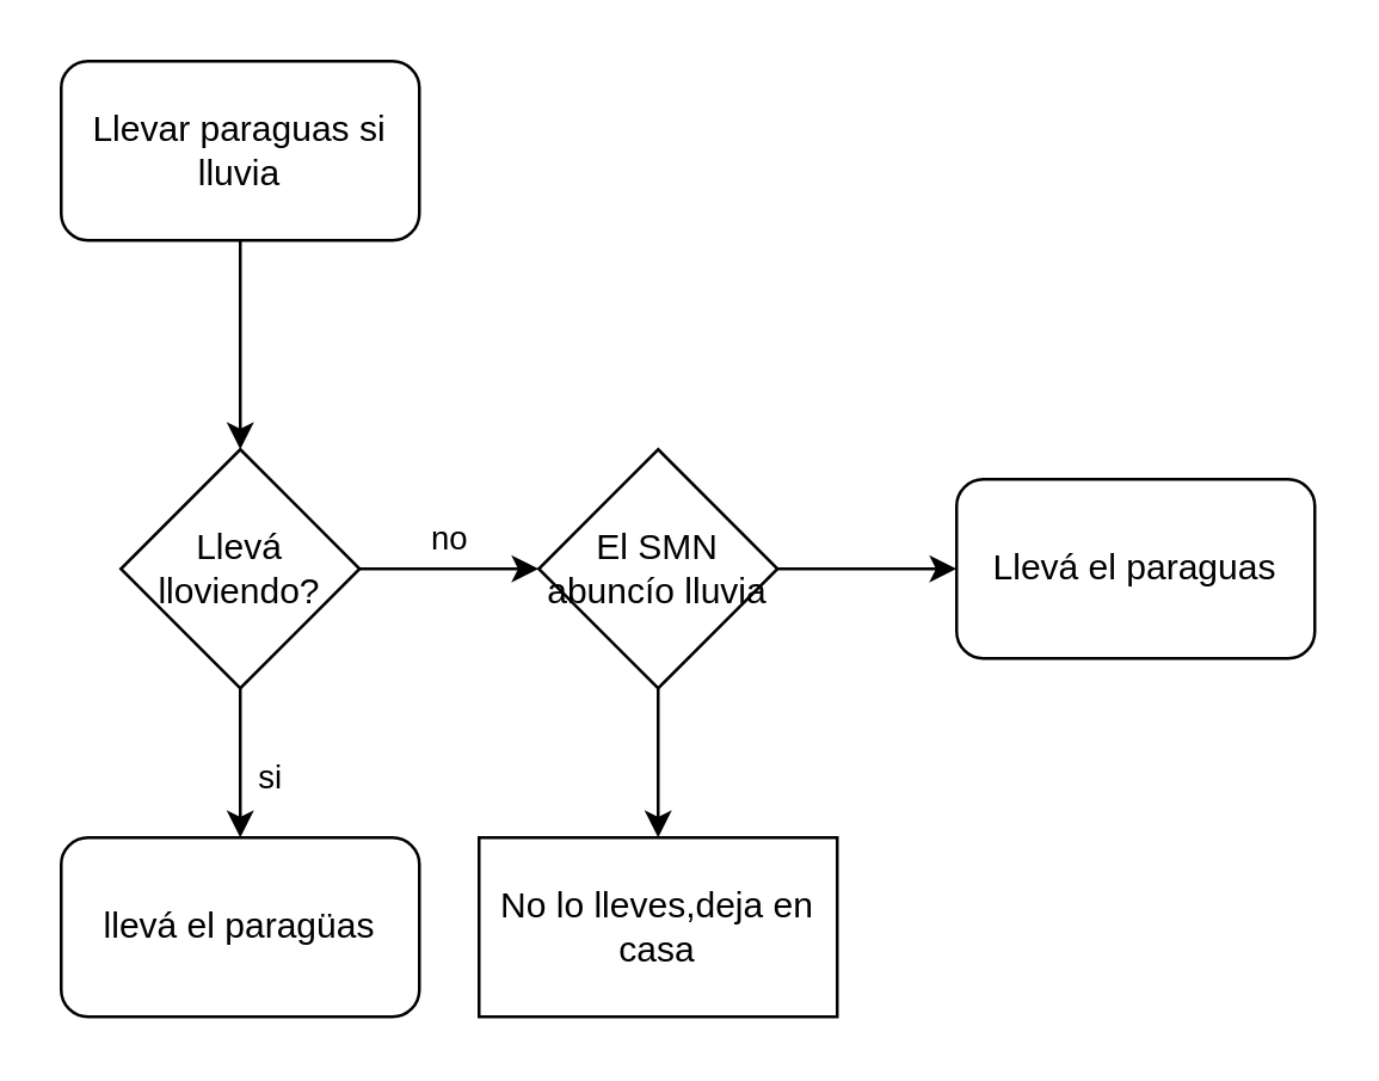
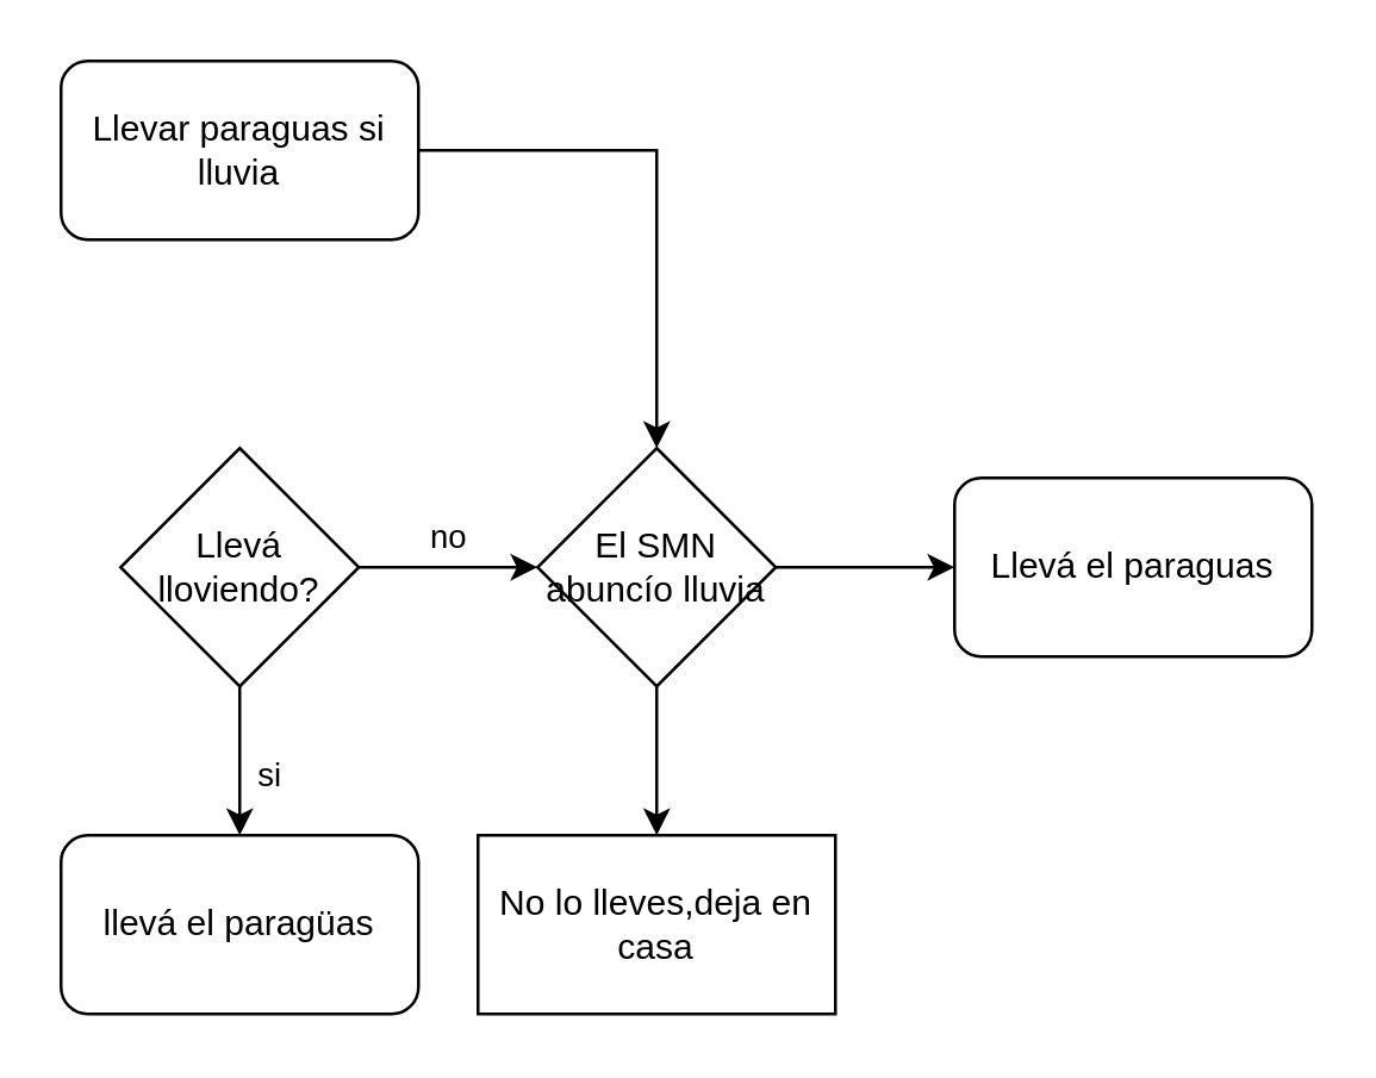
  <mxCell id="0" />
  <mxCell id="1" parent="0" />
  <mxCell id="2" value="si" style="edgeStyle=orthogonalEdgeStyle;rounded=0;orthogonalLoop=1;jettySize=auto;html=1;" edge="1" parent="1" source="3" target="10"><mxGeometry x="0.2" y="10" relative="1" as="geometry"><mxPoint as="offset" /></mxGeometry></mxCell>
  <mxCell id="3" value="Llevá lloviendo?" style="rhombus;whiteSpace=wrap;html=1;" vertex="1" parent="1"><mxGeometry x="40" y="150" width="80" height="80" as="geometry" /></mxCell>
- <mxCell id="4" value="" style="edgeStyle=orthogonalEdgeStyle;rounded=0;orthogonalLoop=1;jettySize=auto;html=1;" edge="1" parent="1" source="5" target="3"><mxGeometry relative="1" as="geometry" /></mxCell>
+ <mxCell id="4" value="" style="edgeStyle=orthogonalEdgeStyle;rounded=0;orthogonalLoop=1;jettySize=auto;html=1;" edge="1" parent="1" source="5" target="8"><mxGeometry relative="1" as="geometry" /></mxCell>
  <mxCell id="5" value="Llevar paraguas si lluvia" style="rounded=1;whiteSpace=wrap;html=1;" vertex="1" parent="1"><mxGeometry x="20" y="20" width="120" height="60" as="geometry" /></mxCell>
  <mxCell id="6" value="" style="edgeStyle=orthogonalEdgeStyle;rounded=0;orthogonalLoop=1;jettySize=auto;html=1;" edge="1" parent="1" source="8" target="11"><mxGeometry relative="1" as="geometry" /></mxCell>
  <mxCell id="7" value="" style="edgeStyle=orthogonalEdgeStyle;rounded=0;orthogonalLoop=1;jettySize=auto;html=1;" edge="1" parent="1" source="8" target="12"><mxGeometry relative="1" as="geometry" /></mxCell>
  <mxCell id="8" value="El SMN abuncío lluvia" style="rhombus;whiteSpace=wrap;html=1;" vertex="1" parent="1"><mxGeometry x="180" y="150" width="80" height="80" as="geometry" /></mxCell>
  <mxCell id="9" value="no" style="edgeStyle=orthogonalEdgeStyle;rounded=0;orthogonalLoop=1;jettySize=auto;html=1;" edge="1" parent="1" source="3" target="8"><mxGeometry y="10" relative="1" as="geometry"><mxPoint as="offset" /></mxGeometry></mxCell>
  <mxCell id="10" value="llevá el paragüas" style="rounded=1;whiteSpace=wrap;html=1;" vertex="1" parent="1"><mxGeometry x="20" y="280" width="120" height="60" as="geometry" /></mxCell>
  <mxCell id="11" value="No lo lleves,deja en casa" style="whiteSpace=wrap;html=1;" vertex="1" parent="1"><mxGeometry x="160" y="280" width="120" height="60" as="geometry" /></mxCell>
  <mxCell id="12" value="Llevá el paraguas" style="rounded=1;whiteSpace=wrap;html=1;" vertex="1" parent="1"><mxGeometry x="320" y="160" width="120" height="60" as="geometry" /></mxCell>
